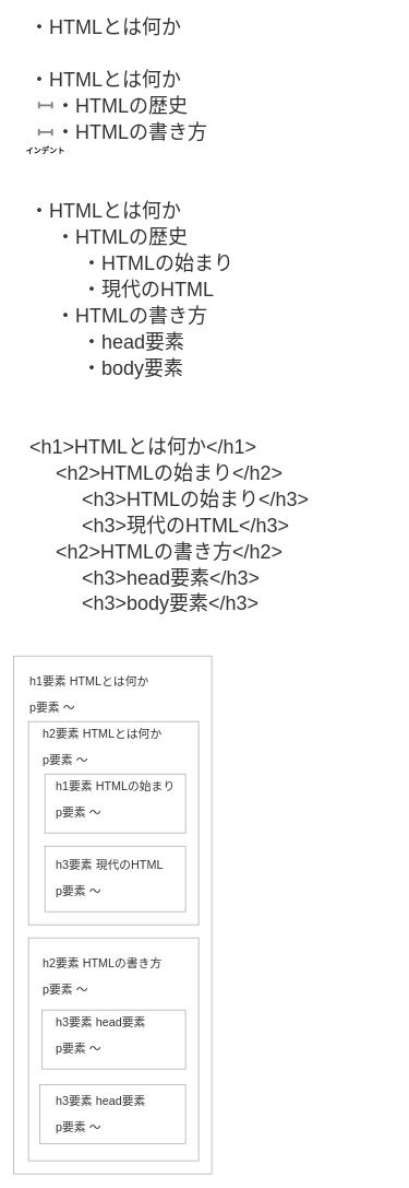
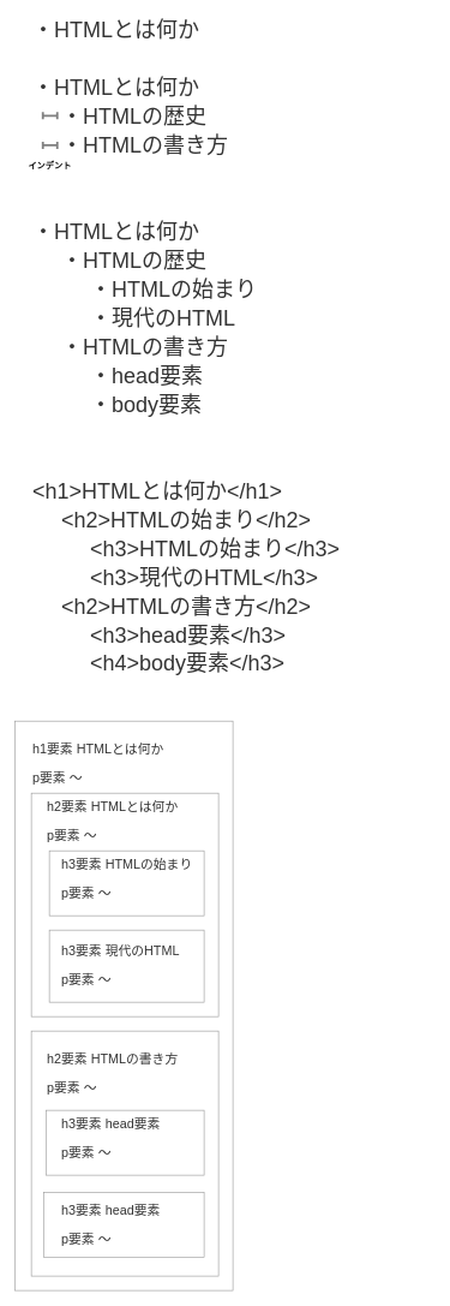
  <mxCell id="0" />
  <mxCell id="1" parent="0" />
  <mxCell id="2" value="" style="rounded=0;whiteSpace=wrap;html=1;fillColor=none;strokeColor=#999999;" parent="1" vertex="1"><mxGeometry x="20.25" y="1000" width="302.75" height="790" as="geometry" /></mxCell>
  <mxCell id="3" value="" style="rounded=0;whiteSpace=wrap;html=1;fillColor=none;strokeColor=#999999;" parent="1" vertex="1"><mxGeometry x="43" y="1430" width="260" height="340" as="geometry" /></mxCell>
  <mxCell id="4" value="" style="rounded=0;whiteSpace=wrap;html=1;fillColor=none;strokeColor=#999999;" parent="1" vertex="1"><mxGeometry x="60.25" y="1654" width="222.75" height="90" as="geometry" /></mxCell>
  <mxCell id="5" value="" style="rounded=0;whiteSpace=wrap;html=1;fillColor=none;strokeColor=#999999;" parent="1" vertex="1"><mxGeometry x="43" y="1100" width="260" height="310" as="geometry" /></mxCell>
  <mxCell id="6" value="" style="rounded=0;whiteSpace=wrap;html=1;fillColor=none;strokeColor=#999999;" parent="1" vertex="1"><mxGeometry x="68" y="1290" width="215" height="100" as="geometry" /></mxCell>
  <mxCell id="7" value="" style="rounded=0;whiteSpace=wrap;html=1;fillColor=none;strokeColor=#999999;" parent="1" vertex="1"><mxGeometry x="68" y="1180" width="215" height="90" as="geometry" /></mxCell>
  <mxCell id="8" value="" style="rounded=0;whiteSpace=wrap;html=1;fillColor=none;strokeColor=#999999;" parent="1" vertex="1"><mxGeometry x="63.5" y="1540" width="219.5" height="90" as="geometry" /></mxCell>
  <mxCell id="9" value="・HTMLとは何か" style="text;html=1;strokeColor=none;fillColor=none;align=left;verticalAlign=middle;whiteSpace=wrap;rounded=0;fontSize=30;fontColor=#333333;" parent="1" vertex="1"><mxGeometry x="43" y="100" width="329" height="40" as="geometry" /></mxCell>
  <mxCell id="10" value="・HTMLの歴史" style="text;html=1;strokeColor=none;fillColor=none;align=left;verticalAlign=middle;whiteSpace=wrap;rounded=0;fontSize=30;fontColor=#333333;" parent="1" vertex="1"><mxGeometry x="83" y="140" width="329" height="40" as="geometry" /></mxCell>
  <mxCell id="11" value="・HTMLの書き方" style="text;html=1;strokeColor=none;fillColor=none;align=left;verticalAlign=middle;whiteSpace=wrap;rounded=0;fontSize=30;fontColor=#333333;" parent="1" vertex="1"><mxGeometry x="83" y="180" width="329" height="40" as="geometry" /></mxCell>
  <mxCell id="12" value="・HTMLとは何か" style="text;html=1;strokeColor=none;fillColor=none;align=left;verticalAlign=middle;whiteSpace=wrap;rounded=0;fontSize=30;fontColor=#333333;" parent="1" vertex="1"><mxGeometry x="43" y="300" width="329" height="40" as="geometry" /></mxCell>
  <mxCell id="13" value="・HTMLの歴史" style="text;html=1;strokeColor=none;fillColor=none;align=left;verticalAlign=middle;whiteSpace=wrap;rounded=0;fontSize=30;fontColor=#333333;" parent="1" vertex="1"><mxGeometry x="83" y="340" width="329" height="40" as="geometry" /></mxCell>
  <mxCell id="14" value="・HTMLの書き方" style="text;html=1;strokeColor=none;fillColor=none;align=left;verticalAlign=middle;whiteSpace=wrap;rounded=0;fontSize=30;fontColor=#333333;" parent="1" vertex="1"><mxGeometry x="83" y="460" width="329" height="40" as="geometry" /></mxCell>
  <mxCell id="15" value="・HTMLの始まり" style="text;html=1;strokeColor=none;fillColor=none;align=left;verticalAlign=middle;whiteSpace=wrap;rounded=0;fontSize=30;fontColor=#333333;" parent="1" vertex="1"><mxGeometry x="123" y="380" width="329" height="40" as="geometry" /></mxCell>
  <mxCell id="16" value="・現代のHTML" style="text;html=1;strokeColor=none;fillColor=none;align=left;verticalAlign=middle;whiteSpace=wrap;rounded=0;fontSize=30;fontColor=#333333;" parent="1" vertex="1"><mxGeometry x="123" y="420" width="329" height="40" as="geometry" /></mxCell>
  <mxCell id="17" value="・head要素" style="text;html=1;strokeColor=none;fillColor=none;align=left;verticalAlign=middle;whiteSpace=wrap;rounded=0;fontSize=30;fontColor=#333333;" parent="1" vertex="1"><mxGeometry x="123" y="500" width="329" height="40" as="geometry" /></mxCell>
  <mxCell id="18" value="・body要素" style="text;html=1;strokeColor=none;fillColor=none;align=left;verticalAlign=middle;whiteSpace=wrap;rounded=0;fontSize=30;fontColor=#333333;" parent="1" vertex="1"><mxGeometry x="123" y="540" width="329" height="40" as="geometry" /></mxCell>
  <mxCell id="19" value="&amp;lt;h1&amp;gt;HTMLとは何か&amp;lt;/h1&amp;gt;" style="text;html=1;strokeColor=none;fillColor=none;align=left;verticalAlign=middle;whiteSpace=wrap;rounded=0;fontSize=30;fontColor=#333333;" parent="1" vertex="1"><mxGeometry x="43" y="660" width="480" height="40" as="geometry" /></mxCell>
  <mxCell id="20" value="&amp;lt;h2&amp;gt;HTMLの始まり&amp;lt;/h2&amp;gt;" style="text;html=1;strokeColor=none;fillColor=none;align=left;verticalAlign=middle;whiteSpace=wrap;rounded=0;fontSize=30;fontColor=#333333;" parent="1" vertex="1"><mxGeometry x="83" y="700" width="440" height="40" as="geometry" /></mxCell>
  <mxCell id="21" value="&amp;lt;h2&amp;gt;HTMLの書き方&amp;lt;/h2&amp;gt;" style="text;html=1;strokeColor=none;fillColor=none;align=left;verticalAlign=middle;whiteSpace=wrap;rounded=0;fontSize=30;fontColor=#333333;" parent="1" vertex="1"><mxGeometry x="83" y="820" width="480" height="40" as="geometry" /></mxCell>
  <mxCell id="22" value="&amp;lt;h3&amp;gt;HTMLの始まり&amp;lt;/h3&amp;gt;" style="text;html=1;strokeColor=none;fillColor=none;align=left;verticalAlign=middle;whiteSpace=wrap;rounded=0;fontSize=30;fontColor=#333333;" parent="1" vertex="1"><mxGeometry x="123" y="740" width="480" height="40" as="geometry" /></mxCell>
  <mxCell id="23" value="&amp;lt;h3&amp;gt;現代のHTML&amp;lt;/h3&amp;gt;" style="text;html=1;strokeColor=none;fillColor=none;align=left;verticalAlign=middle;whiteSpace=wrap;rounded=0;fontSize=30;fontColor=#333333;" parent="1" vertex="1"><mxGeometry x="123" y="780" width="440" height="40" as="geometry" /></mxCell>
  <mxCell id="24" value="&amp;lt;h3&amp;gt;head要素&amp;lt;/h3&amp;gt;" style="text;html=1;strokeColor=none;fillColor=none;align=left;verticalAlign=middle;whiteSpace=wrap;rounded=0;fontSize=30;fontColor=#333333;" parent="1" vertex="1"><mxGeometry x="123" y="860" width="390" height="40" as="geometry" /></mxCell>
- <mxCell id="25" value="&amp;lt;h3&amp;gt;body要素&amp;lt;/h3&amp;gt;" style="text;html=1;strokeColor=none;fillColor=none;align=left;verticalAlign=middle;whiteSpace=wrap;rounded=0;fontSize=30;fontColor=#333333;" parent="1" vertex="1"><mxGeometry x="123" y="900" width="370" height="40" as="geometry" /></mxCell>
+ <mxCell id="25" value="&amp;lt;h4&amp;gt;body要素&amp;lt;/h3&amp;gt;" style="text;html=1;strokeColor=none;fillColor=none;align=left;verticalAlign=middle;whiteSpace=wrap;rounded=0;fontSize=30;fontColor=#333333;" parent="1" vertex="1"><mxGeometry x="123" y="900" width="370" height="40" as="geometry" /></mxCell>
  <mxCell id="26" value="h1要素 HTMLとは何か" style="text;html=1;strokeColor=none;fillColor=none;align=left;verticalAlign=middle;whiteSpace=wrap;rounded=0;fontSize=18;fontColor=#333333;" parent="1" vertex="1"><mxGeometry x="43" y="1020" width="210" height="40" as="geometry" /></mxCell>
  <mxCell id="27" value="h2要素 HTMLとは何か" style="text;html=1;strokeColor=none;fillColor=none;align=left;verticalAlign=middle;whiteSpace=wrap;rounded=0;fontSize=18;fontColor=#333333;" parent="1" vertex="1"><mxGeometry x="63" y="1100" width="200" height="40" as="geometry" /></mxCell>
  <mxCell id="28" value="h2要素 HTMLの書き方" style="text;html=1;strokeColor=none;fillColor=none;align=left;verticalAlign=middle;whiteSpace=wrap;rounded=0;fontSize=18;fontColor=#333333;" parent="1" vertex="1"><mxGeometry x="63" y="1450" width="225" height="40" as="geometry" /></mxCell>
- <mxCell id="29" value="h1要素 HTMLの始まり" style="text;html=1;strokeColor=none;fillColor=none;align=left;verticalAlign=middle;whiteSpace=wrap;rounded=0;fontSize=18;fontColor=#333333;" parent="1" vertex="1"><mxGeometry x="83" y="1180" width="210" height="40" as="geometry" /></mxCell>
+ <mxCell id="29" value="h3要素 HTMLの始まり" style="text;html=1;strokeColor=none;fillColor=none;align=left;verticalAlign=middle;whiteSpace=wrap;rounded=0;fontSize=18;fontColor=#333333;" parent="1" vertex="1"><mxGeometry x="83" y="1180" width="210" height="40" as="geometry" /></mxCell>
  <mxCell id="30" value="h3要素 現代のHTML" style="text;html=1;strokeColor=none;fillColor=none;align=left;verticalAlign=middle;whiteSpace=wrap;rounded=0;fontSize=18;fontColor=#333333;" parent="1" vertex="1"><mxGeometry x="83" y="1300" width="210" height="40" as="geometry" /></mxCell>
  <mxCell id="31" value="h3要素 head要素" style="text;html=1;strokeColor=none;fillColor=none;align=left;verticalAlign=middle;whiteSpace=wrap;rounded=0;fontSize=18;fontColor=#333333;" parent="1" vertex="1"><mxGeometry x="83" y="1540" width="170" height="40" as="geometry" /></mxCell>
  <mxCell id="32" value="p要素 ～" style="text;html=1;strokeColor=none;fillColor=none;align=left;verticalAlign=middle;whiteSpace=wrap;rounded=0;fontSize=18;fontColor=#333333;" parent="1" vertex="1"><mxGeometry x="43" y="1060" width="90" height="40" as="geometry" /></mxCell>
  <mxCell id="33" value="p要素 ～" style="text;html=1;strokeColor=none;fillColor=none;align=left;verticalAlign=middle;whiteSpace=wrap;rounded=0;fontSize=18;fontColor=#333333;" parent="1" vertex="1"><mxGeometry x="63" y="1140" width="110" height="40" as="geometry" /></mxCell>
  <mxCell id="34" value="p要素 ～" style="text;html=1;strokeColor=none;fillColor=none;align=left;verticalAlign=middle;whiteSpace=wrap;rounded=0;fontSize=18;fontColor=#333333;" parent="1" vertex="1"><mxGeometry x="83" y="1220" width="100" height="40" as="geometry" /></mxCell>
  <mxCell id="35" value="p要素 ～" style="text;html=1;strokeColor=none;fillColor=none;align=left;verticalAlign=middle;whiteSpace=wrap;rounded=0;fontSize=18;fontColor=#333333;" parent="1" vertex="1"><mxGeometry x="83" y="1340" width="90" height="40" as="geometry" /></mxCell>
  <mxCell id="36" value="p要素 ～" style="text;html=1;strokeColor=none;fillColor=none;align=left;verticalAlign=middle;whiteSpace=wrap;rounded=0;fontSize=18;fontColor=#333333;" parent="1" vertex="1"><mxGeometry x="63" y="1490" width="90" height="40" as="geometry" /></mxCell>
  <mxCell id="37" value="p要素 ～" style="text;html=1;strokeColor=none;fillColor=none;align=left;verticalAlign=middle;whiteSpace=wrap;rounded=0;fontSize=18;fontColor=#333333;" parent="1" vertex="1"><mxGeometry x="83" y="1580" width="130" height="40" as="geometry" /></mxCell>
  <mxCell id="38" value="h3要素 head要素" style="text;html=1;strokeColor=none;fillColor=none;align=left;verticalAlign=middle;whiteSpace=wrap;rounded=0;fontSize=18;fontColor=#333333;" parent="1" vertex="1"><mxGeometry x="83" y="1660" width="170" height="40" as="geometry" /></mxCell>
  <mxCell id="39" value="p要素 ～" style="text;html=1;strokeColor=none;fillColor=none;align=left;verticalAlign=middle;whiteSpace=wrap;rounded=0;fontSize=18;fontColor=#333333;" parent="1" vertex="1"><mxGeometry x="83" y="1700" width="100" height="40" as="geometry" /></mxCell>
  <mxCell id="40" value="・HTMLとは何か" style="text;html=1;strokeColor=none;fillColor=none;align=left;verticalAlign=middle;whiteSpace=wrap;rounded=0;fontSize=30;fontColor=#333333;" vertex="1" parent="1"><mxGeometry x="43" y="20" width="329" height="40" as="geometry" /></mxCell>
  <mxCell id="41" value="" style="group" vertex="1" connectable="0" parent="1"><mxGeometry x="29" y="155" width="80" height="40" as="geometry" /></mxCell>
  <mxCell id="42" value="" style="shape=crossbar;whiteSpace=wrap;html=1;rounded=1;align=left;strokeWidth=3;strokeColor=#808080;" parent="41" vertex="1"><mxGeometry x="30" width="20" height="10" as="geometry" /></mxCell>
  <mxCell id="43" value="" style="shape=crossbar;whiteSpace=wrap;html=1;rounded=1;align=left;strokeWidth=3;strokeColor=#808080;" vertex="1" parent="1"><mxGeometry x="59" y="196" width="20" height="10" as="geometry" /></mxCell>
  <mxCell id="44" value="インデント" style="text;html=1;strokeColor=none;fillColor=none;align=center;verticalAlign=middle;whiteSpace=wrap;rounded=0;fontSize=12;fontStyle=1" vertex="1" parent="1"><mxGeometry x="34" y="220" width="70" height="20" as="geometry" /></mxCell>
